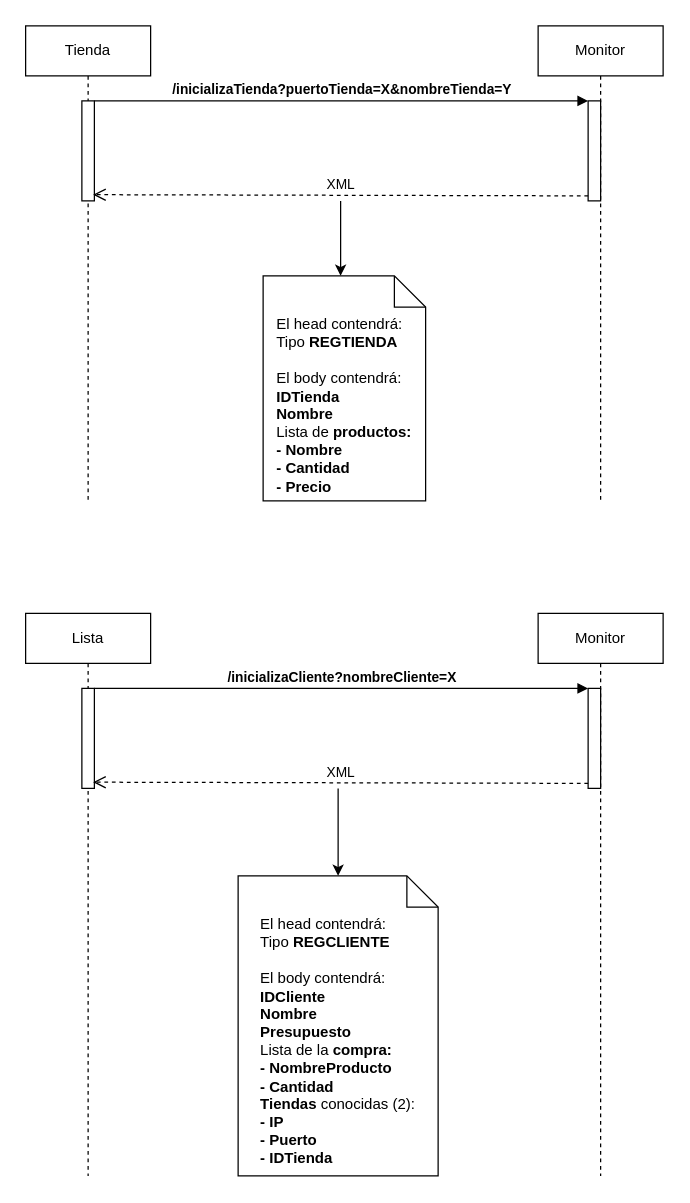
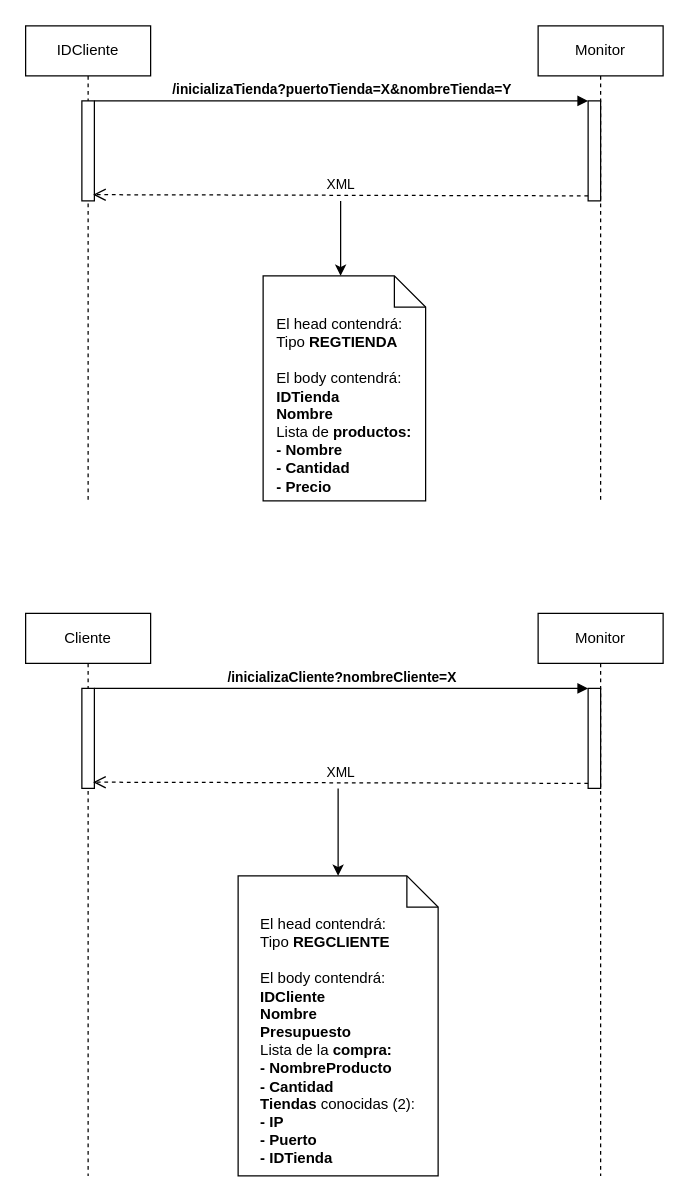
  <mxCell id="0" />
  <mxCell id="1" parent="0" />
  <mxCell id="2" value="Monitor" style="shape=umlLifeline;perimeter=lifelinePerimeter;whiteSpace=wrap;html=1;container=1;collapsible=0;recursiveResize=0;outlineConnect=0;" vertex="1" parent="1"><mxGeometry x="430" y="20" width="100" height="380" as="geometry" /></mxCell>
  <mxCell id="3" value="" style="html=1;points=[];perimeter=orthogonalPerimeter;" vertex="1" parent="2"><mxGeometry x="40" y="60" width="10" height="80" as="geometry" /></mxCell>
- <mxCell id="4" value="Tienda" style="shape=umlLifeline;perimeter=lifelinePerimeter;whiteSpace=wrap;html=1;container=1;collapsible=0;recursiveResize=0;outlineConnect=0;" vertex="1" parent="1"><mxGeometry x="20" y="20" width="100" height="380" as="geometry" /></mxCell>
+ <mxCell id="4" value="IDCliente" style="shape=umlLifeline;perimeter=lifelinePerimeter;whiteSpace=wrap;html=1;container=1;collapsible=0;recursiveResize=0;outlineConnect=0;" vertex="1" parent="1"><mxGeometry x="20" y="20" width="100" height="380" as="geometry" /></mxCell>
  <mxCell id="5" value="" style="html=1;points=[];perimeter=orthogonalPerimeter;" vertex="1" parent="4"><mxGeometry x="45" y="60" width="10" height="80" as="geometry" /></mxCell>
  <mxCell id="6" value="&lt;b&gt;/inicializaTienda?puertoTienda=X&amp;amp;nombreTienda=Y&lt;/b&gt;" style="html=1;verticalAlign=bottom;endArrow=block;entryX=0;entryY=0;" edge="1" target="3" parent="1" source="5"><mxGeometry relative="1" as="geometry"><mxPoint x="190" y="80" as="sourcePoint" /></mxGeometry></mxCell>
  <mxCell id="7" value="XML" style="html=1;verticalAlign=bottom;endArrow=open;dashed=1;endSize=8;exitX=0;exitY=0.95;entryX=0.9;entryY=0.938;entryDx=0;entryDy=0;entryPerimeter=0;" edge="1" source="3" parent="1" target="5"><mxGeometry relative="1" as="geometry"><mxPoint x="190" y="156" as="targetPoint" /></mxGeometry></mxCell>
  <mxCell id="8" value="&lt;div style=&quot;text-align: left&quot;&gt;&lt;span&gt;El head contendrá:&lt;/span&gt;&lt;/div&gt;&lt;div style=&quot;text-align: left&quot;&gt;Tipo &lt;b&gt;REGTIENDA&lt;/b&gt;&lt;/div&gt;&lt;div style=&quot;text-align: left&quot;&gt;&lt;b&gt;&lt;br&gt;&lt;/b&gt;&lt;/div&gt;&lt;div style=&quot;text-align: left&quot;&gt;&lt;span&gt;El body contendrá:&lt;/span&gt;&lt;/div&gt;&lt;div style=&quot;text-align: left&quot;&gt;&lt;span&gt;&lt;b&gt;IDTienda&lt;/b&gt;&lt;/span&gt;&lt;/div&gt;&lt;div style=&quot;text-align: left&quot;&gt;&lt;span&gt;&lt;b&gt;Nombre&lt;/b&gt;&lt;/span&gt;&lt;/div&gt;&lt;div style=&quot;text-align: left&quot;&gt;Lista de&lt;b&gt; productos:&lt;/b&gt;&lt;/div&gt;&lt;div style=&quot;text-align: left&quot;&gt;&lt;span&gt;&lt;b&gt;- Nombre&lt;/b&gt;&lt;/span&gt;&lt;/div&gt;&lt;div style=&quot;text-align: left&quot;&gt;&lt;span&gt;&lt;b&gt;- Cantidad&lt;/b&gt;&lt;/span&gt;&lt;/div&gt;&lt;div style=&quot;text-align: left&quot;&gt;&lt;span&gt;&lt;b&gt;- Precio&lt;/b&gt;&lt;/span&gt;&lt;/div&gt;" style="shape=note2;boundedLbl=1;whiteSpace=wrap;html=1;size=25;verticalAlign=top;align=center;" vertex="1" parent="1"><mxGeometry x="210" y="220" width="130" height="180" as="geometry" /></mxCell>
  <mxCell id="9" value="" style="endArrow=classic;html=1;entryX=0.5;entryY=0;entryDx=0;entryDy=0;entryPerimeter=0;" edge="1" parent="1"><mxGeometry width="50" height="50" relative="1" as="geometry"><mxPoint x="272" y="160" as="sourcePoint" /><mxPoint x="272" y="220" as="targetPoint" /></mxGeometry></mxCell>
  <mxCell id="10" value="Monitor" style="shape=umlLifeline;perimeter=lifelinePerimeter;whiteSpace=wrap;html=1;container=1;collapsible=0;recursiveResize=0;outlineConnect=0;" vertex="1" parent="1"><mxGeometry x="430" y="490" width="100" height="450" as="geometry" /></mxCell>
  <mxCell id="11" value="" style="html=1;points=[];perimeter=orthogonalPerimeter;" vertex="1" parent="10"><mxGeometry x="40" y="60" width="10" height="80" as="geometry" /></mxCell>
- <mxCell id="12" value="Lista" style="shape=umlLifeline;perimeter=lifelinePerimeter;whiteSpace=wrap;html=1;container=1;collapsible=0;recursiveResize=0;outlineConnect=0;" vertex="1" parent="1"><mxGeometry x="20" y="490" width="100" height="450" as="geometry" /></mxCell>
+ <mxCell id="12" value="Cliente" style="shape=umlLifeline;perimeter=lifelinePerimeter;whiteSpace=wrap;html=1;container=1;collapsible=0;recursiveResize=0;outlineConnect=0;" vertex="1" parent="1"><mxGeometry x="20" y="490" width="100" height="450" as="geometry" /></mxCell>
  <mxCell id="13" value="" style="html=1;points=[];perimeter=orthogonalPerimeter;" vertex="1" parent="12"><mxGeometry x="45" y="60" width="10" height="80" as="geometry" /></mxCell>
  <mxCell id="14" value="&lt;b&gt;/inicializaCliente?nombreCliente=X&lt;/b&gt;" style="html=1;verticalAlign=bottom;endArrow=block;entryX=0;entryY=0;" edge="1" parent="1" source="13" target="11"><mxGeometry relative="1" as="geometry"><mxPoint x="190" y="470" as="sourcePoint" /></mxGeometry></mxCell>
  <mxCell id="15" value="XML" style="html=1;verticalAlign=bottom;endArrow=open;dashed=1;endSize=8;exitX=0;exitY=0.95;entryX=0.9;entryY=0.938;entryDx=0;entryDy=0;entryPerimeter=0;" edge="1" parent="1" source="11" target="13"><mxGeometry relative="1" as="geometry"><mxPoint x="190" y="546" as="targetPoint" /></mxGeometry></mxCell>
  <mxCell id="16" value="&lt;div style=&quot;text-align: left&quot;&gt;&lt;span&gt;El head contendrá:&lt;/span&gt;&lt;/div&gt;&lt;div style=&quot;text-align: left&quot;&gt;Tipo &lt;b&gt;REGCLIENTE&lt;/b&gt;&lt;/div&gt;&lt;div style=&quot;text-align: left&quot;&gt;&lt;span&gt;&lt;br&gt;&lt;/span&gt;&lt;/div&gt;&lt;div style=&quot;text-align: left&quot;&gt;&lt;span&gt;El body contendrá:&lt;/span&gt;&lt;/div&gt;&lt;div style=&quot;text-align: left&quot;&gt;&lt;span&gt;&lt;b&gt;IDCliente&lt;/b&gt;&lt;/span&gt;&lt;/div&gt;&lt;div style=&quot;text-align: left&quot;&gt;&lt;span&gt;&lt;b&gt;Nombre&lt;/b&gt;&lt;/span&gt;&lt;/div&gt;&lt;div style=&quot;text-align: left&quot;&gt;&lt;span&gt;&lt;b&gt;Presupuesto&lt;/b&gt;&lt;/span&gt;&lt;/div&gt;&lt;div style=&quot;text-align: left&quot;&gt;Lista de la &lt;b&gt;compra:&lt;/b&gt;&lt;/div&gt;&lt;div style=&quot;text-align: left&quot;&gt;&lt;span&gt;&lt;b&gt;- NombreProducto&lt;/b&gt;&lt;/span&gt;&lt;/div&gt;&lt;div style=&quot;text-align: left&quot;&gt;&lt;span&gt;&lt;b&gt;- Cantidad&lt;/b&gt;&lt;/span&gt;&lt;/div&gt;&lt;div style=&quot;text-align: left&quot;&gt;&lt;b&gt;Tiendas &lt;/b&gt;conocidas (2):&lt;/div&gt;&lt;div style=&quot;text-align: left&quot;&gt;&lt;b&gt;- IP&lt;/b&gt;&lt;/div&gt;&lt;div style=&quot;text-align: left&quot;&gt;&lt;b&gt;- Puerto&lt;/b&gt;&lt;/div&gt;&lt;div style=&quot;text-align: left&quot;&gt;&lt;b&gt;- IDTienda&lt;/b&gt;&lt;/div&gt;&lt;div style=&quot;text-align: left&quot;&gt;&lt;br&gt;&lt;/div&gt;" style="shape=note2;boundedLbl=1;whiteSpace=wrap;html=1;size=25;verticalAlign=top;align=center;" vertex="1" parent="1"><mxGeometry x="190" y="700" width="160" height="240" as="geometry" /></mxCell>
  <mxCell id="17" value="" style="endArrow=classic;html=1;entryX=0.5;entryY=0;entryDx=0;entryDy=0;entryPerimeter=0;" edge="1" parent="1" target="16"><mxGeometry width="50" height="50" relative="1" as="geometry"><mxPoint x="270" y="630" as="sourcePoint" /><mxPoint x="340" y="580" as="targetPoint" /></mxGeometry></mxCell>
